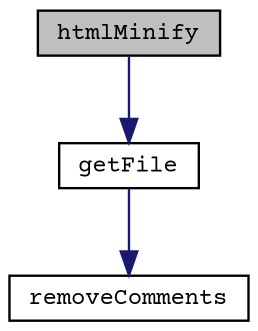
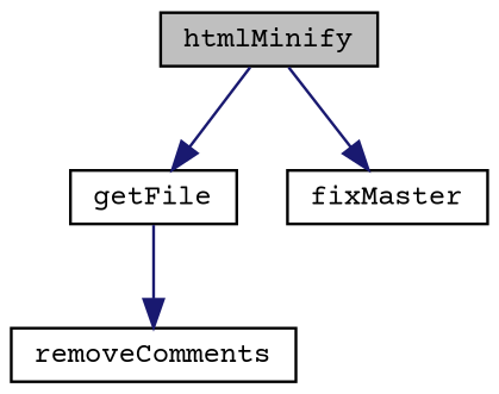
  digraph {
    fontname="Courier Prime"
    rankdir=TB
    node [color=black fillcolor=white fontname="Courier Prime" fontsize=10 shape=record style=filled]
    edge [color=midnightblue fontname="Courier Prime" fontsize=10 labelfontname=Helvetica labelfontsize=10 style=solid]
    n1 [fillcolor=grey75 fontcolor=black height=0.2 label=htmlMinify width=0.4]
    n2 [height=0.2 label=getFile width=0.4]
+   n3 [height=0.2 label=fixMaster width=0.4]
    n4 [height=0.2 label=removeComments width=0.4]
    n1 -> n2
+   n1 -> n3
    n2 -> n4
  }
